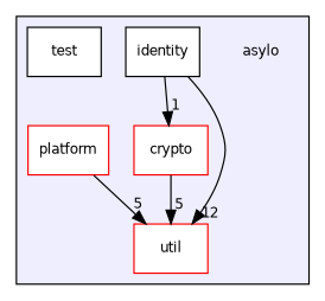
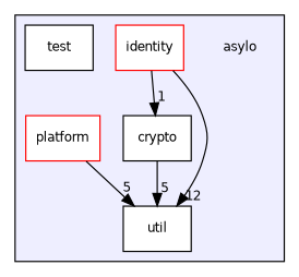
  digraph {
    compound=true
    node [fontname=Helvetica fontsize=10 shape=box color=black fillcolor=white style=filled]
    edge [headlabel=5 labeldistance=1.5 labelfontname=Helvetica labelfontsize=10]
    n1 [label=asylo shape=plaintext color="" fillcolor="" style=""]
-   n2 [color=red label=crypto]
-   n3 [label=identity]
+   n2 [label=crypto]
+   n3 [color=red label=identity]
    n4 [color=red label=platform]
    n5 [label=test]
-   n6 [color=red label=util]
+   n6 [label=util]
    subgraph cluster_1 {
      bgcolor="#eeeeff"
      pencolor=black
      n1
      n2
      n3
      n4
      n5
      n6
    }
    n2 -> n6
    n3 -> n2 [headlabel=1]
    n3 -> n6 [headlabel=12]
    n4 -> n6
  }
